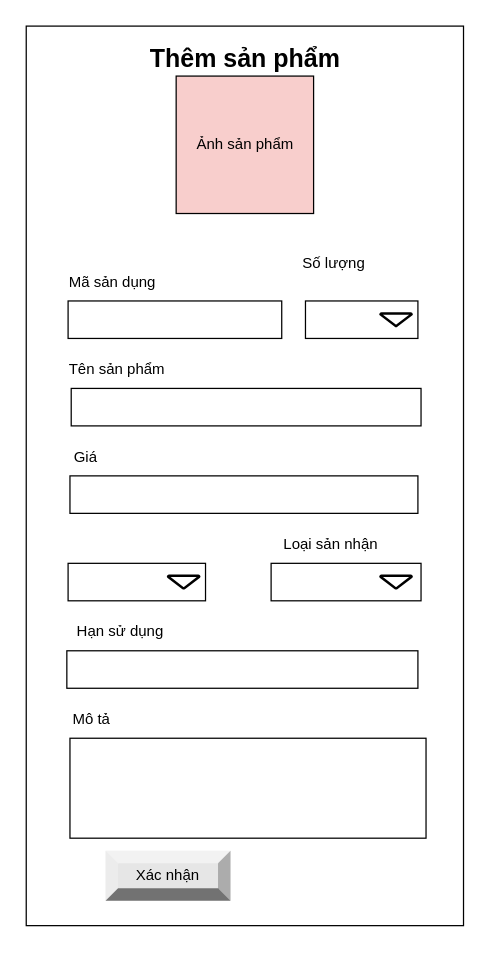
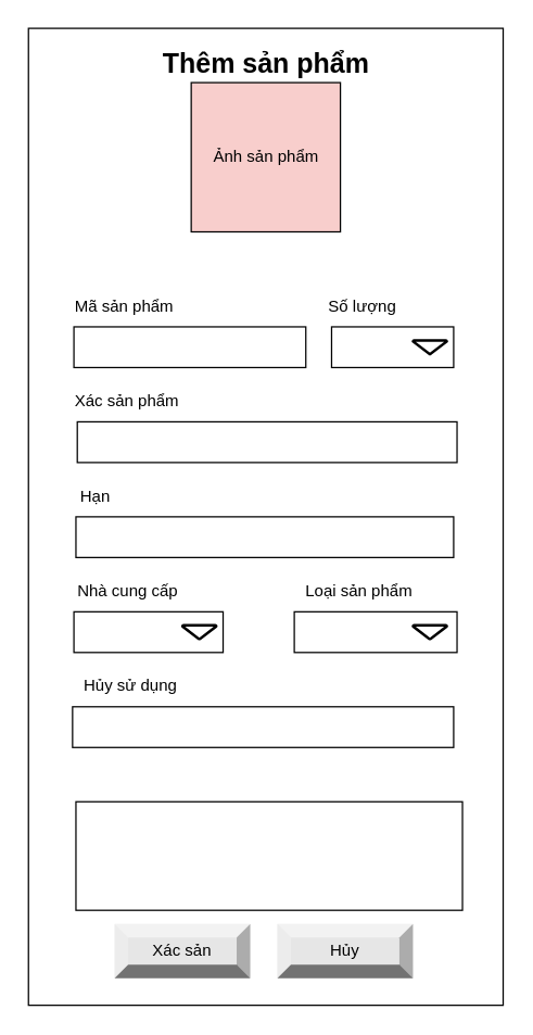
  <mxCell id="0" />
  <mxCell id="1" parent="0" />
  <mxCell id="2" value="&lt;font style=&quot;font-size: 17px&quot;&gt;&lt;b&gt;Thêm sản phẩm&lt;/b&gt;&lt;/font&gt;" style="text;html=1;strokeColor=none;fillColor=none;align=center;verticalAlign=middle;whiteSpace=wrap;rounded=0;" parent="1" vertex="1"><mxGeometry x="137.99" y="79" width="140" height="30" as="geometry" /></mxCell>
  <mxCell id="3" value="" style="rounded=0;whiteSpace=wrap;html=1;direction=south;" parent="1" vertex="1"><mxGeometry x="20.5" y="20" width="350" height="720" as="geometry" /></mxCell>
  <mxCell id="4" value="&lt;h2 style=&quot;font-size: 20px&quot;&gt;Thêm sản phẩm&lt;/h2&gt;" style="text;html=1;strokeColor=none;fillColor=none;align=center;verticalAlign=middle;whiteSpace=wrap;rounded=0;fontSize=20;" parent="1" vertex="1"><mxGeometry x="115.5" y="30" width="160" height="30" as="geometry" /></mxCell>
- <mxCell id="5" value="Mã sản dụng" style="text;html=1;strokeColor=none;fillColor=none;align=left;verticalAlign=middle;whiteSpace=wrap;rounded=0;" parent="1" vertex="1"><mxGeometry x="53" y="210" width="95" height="30" as="geometry" /></mxCell>
+ <mxCell id="5" value="Mã sản phẩm" style="text;html=1;strokeColor=none;fillColor=none;align=left;verticalAlign=middle;whiteSpace=wrap;rounded=0;" parent="1" vertex="1"><mxGeometry x="53" y="210" width="95" height="30" as="geometry" /></mxCell>
  <mxCell id="6" value="" style="rounded=0;whiteSpace=wrap;html=1;" parent="1" vertex="1"><mxGeometry x="54" y="240" width="171" height="30" as="geometry" /></mxCell>
- <mxCell id="7" value="Tên sản phẩm" style="text;html=1;strokeColor=none;fillColor=none;align=left;verticalAlign=middle;whiteSpace=wrap;rounded=0;" parent="1" vertex="1"><mxGeometry x="53" y="280" width="110" height="30" as="geometry" /></mxCell>
+ <mxCell id="7" value="Xác sản phẩm" style="text;html=1;strokeColor=none;fillColor=none;align=left;verticalAlign=middle;whiteSpace=wrap;rounded=0;" parent="1" vertex="1"><mxGeometry x="53" y="280" width="110" height="30" as="geometry" /></mxCell>
  <mxCell id="8" value="" style="rounded=0;whiteSpace=wrap;html=1;" parent="1" vertex="1"><mxGeometry x="56.5" y="310" width="280" height="30" as="geometry" /></mxCell>
+ <mxCell id="9" value="Nhà cung cấp" style="text;html=1;strokeColor=none;fillColor=none;align=center;verticalAlign=middle;whiteSpace=wrap;rounded=0;" parent="1" vertex="1"><mxGeometry x="54" y="420" width="80" height="30" as="geometry" /></mxCell>
  <mxCell id="10" value="" style="rounded=0;whiteSpace=wrap;html=1;" parent="1" vertex="1"><mxGeometry x="54" y="450" width="110" height="30" as="geometry" /></mxCell>
- <mxCell id="11" value="Loại sản nhận" style="text;html=1;strokeColor=none;fillColor=none;align=center;verticalAlign=middle;whiteSpace=wrap;rounded=0;" parent="1" vertex="1"><mxGeometry x="216.5" y="420" width="95" height="30" as="geometry" /></mxCell>
+ <mxCell id="11" value="Loại sản phẩm" style="text;html=1;strokeColor=none;fillColor=none;align=center;verticalAlign=middle;whiteSpace=wrap;rounded=0;" parent="1" vertex="1"><mxGeometry x="216.5" y="420" width="95" height="30" as="geometry" /></mxCell>
  <mxCell id="12" value="" style="rounded=0;whiteSpace=wrap;html=1;" parent="1" vertex="1"><mxGeometry x="216.5" y="450" width="120" height="30" as="geometry" /></mxCell>
- <mxCell id="13" value="Xác nhận" style="labelPosition=center;verticalLabelPosition=middle;align=center;html=1;shape=mxgraph.basic.shaded_button;dx=10;fillColor=#E6E6E6;strokeColor=none;whiteSpace=wrap;" parent="1" vertex="1"><mxGeometry x="84" y="680" width="100" height="40" as="geometry" /></mxCell>
+ <mxCell id="13" value="Xác sản" style="labelPosition=center;verticalLabelPosition=middle;align=center;html=1;shape=mxgraph.basic.shaded_button;dx=10;fillColor=#E6E6E6;strokeColor=none;whiteSpace=wrap;" parent="1" vertex="1"><mxGeometry x="84" y="680" width="100" height="40" as="geometry" /></mxCell>
+ <mxCell id="14" value="Hủy" style="labelPosition=center;verticalLabelPosition=middle;align=center;html=1;shape=mxgraph.basic.shaded_button;dx=10;fillColor=#E6E6E6;strokeColor=none;whiteSpace=wrap;" parent="1" vertex="1"><mxGeometry x="204" y="680" width="100" height="40" as="geometry" /></mxCell>
  <mxCell id="15" value="" style="strokeWidth=2;html=1;shape=mxgraph.flowchart.merge_or_storage;whiteSpace=wrap;" parent="1" vertex="1"><mxGeometry x="134" y="460" width="25" height="10" as="geometry" /></mxCell>
  <mxCell id="16" value="" style="strokeWidth=2;html=1;shape=mxgraph.flowchart.merge_or_storage;whiteSpace=wrap;" parent="1" vertex="1"><mxGeometry x="304" y="460" width="25" height="10" as="geometry" /></mxCell>
- <mxCell id="17" value="Mô tả" style="text;html=1;strokeColor=none;fillColor=none;align=left;verticalAlign=middle;whiteSpace=wrap;rounded=0;" parent="1" vertex="1"><mxGeometry x="55.5" y="560" width="80" height="30" as="geometry" /></mxCell>
  <mxCell id="18" value="" style="rounded=0;whiteSpace=wrap;html=1;" parent="1" vertex="1"><mxGeometry x="55.5" y="590" width="285" height="80" as="geometry" /></mxCell>
  <mxCell id="19" value="" style="rounded=0;whiteSpace=wrap;html=1;" parent="1" vertex="1"><mxGeometry x="244" y="240" width="90" height="30" as="geometry" /></mxCell>
- <mxCell id="20" value="Số lượng" style="text;html=1;strokeColor=none;fillColor=none;align=left;verticalAlign=middle;whiteSpace=wrap;rounded=0;" parent="1" vertex="1"><mxGeometry x="240" y="195" width="95" height="30" as="geometry" /></mxCell>
+ <mxCell id="20" value="Số lượng" style="text;html=1;strokeColor=none;fillColor=none;align=left;verticalAlign=middle;whiteSpace=wrap;rounded=0;" parent="1" vertex="1"><mxGeometry x="240" y="210" width="95" height="30" as="geometry" /></mxCell>
  <mxCell id="21" value="" style="strokeWidth=2;html=1;shape=mxgraph.flowchart.merge_or_storage;whiteSpace=wrap;" parent="1" vertex="1"><mxGeometry x="304" y="250" width="25" height="10" as="geometry" /></mxCell>
- <mxCell id="22" value="Giá" style="text;html=1;strokeColor=none;fillColor=none;align=left;verticalAlign=middle;whiteSpace=wrap;rounded=0;" parent="1" vertex="1"><mxGeometry x="56.5" y="350" width="60" height="30" as="geometry" /></mxCell>
+ <mxCell id="22" value="Hạn" style="text;html=1;strokeColor=none;fillColor=none;align=left;verticalAlign=middle;whiteSpace=wrap;rounded=0;" parent="1" vertex="1"><mxGeometry x="56.5" y="350" width="60" height="30" as="geometry" /></mxCell>
  <mxCell id="23" value="" style="rounded=0;whiteSpace=wrap;html=1;" parent="1" vertex="1"><mxGeometry x="55.5" y="380" width="278.5" height="30" as="geometry" /></mxCell>
- <mxCell id="24" value="Hạn sử dụng" style="text;html=1;strokeColor=none;fillColor=none;align=center;verticalAlign=middle;whiteSpace=wrap;rounded=0;" parent="1" vertex="1"><mxGeometry x="55.5" y="490" width="80" height="30" as="geometry" /></mxCell>
+ <mxCell id="24" value="Hủy sử dụng" style="text;html=1;strokeColor=none;fillColor=none;align=center;verticalAlign=middle;whiteSpace=wrap;rounded=0;" parent="1" vertex="1"><mxGeometry x="55.5" y="490" width="80" height="30" as="geometry" /></mxCell>
  <mxCell id="25" value="" style="rounded=0;whiteSpace=wrap;html=1;" parent="1" vertex="1"><mxGeometry x="53" y="520" width="281" height="30" as="geometry" /></mxCell>
  <mxCell id="26" value="Ảnh sản phẩm" style="rounded=0;whiteSpace=wrap;html=1;fillColor=#f8cecc;" vertex="1" parent="1"><mxGeometry x="140.5" y="60" width="110" height="110" as="geometry" /></mxCell>
